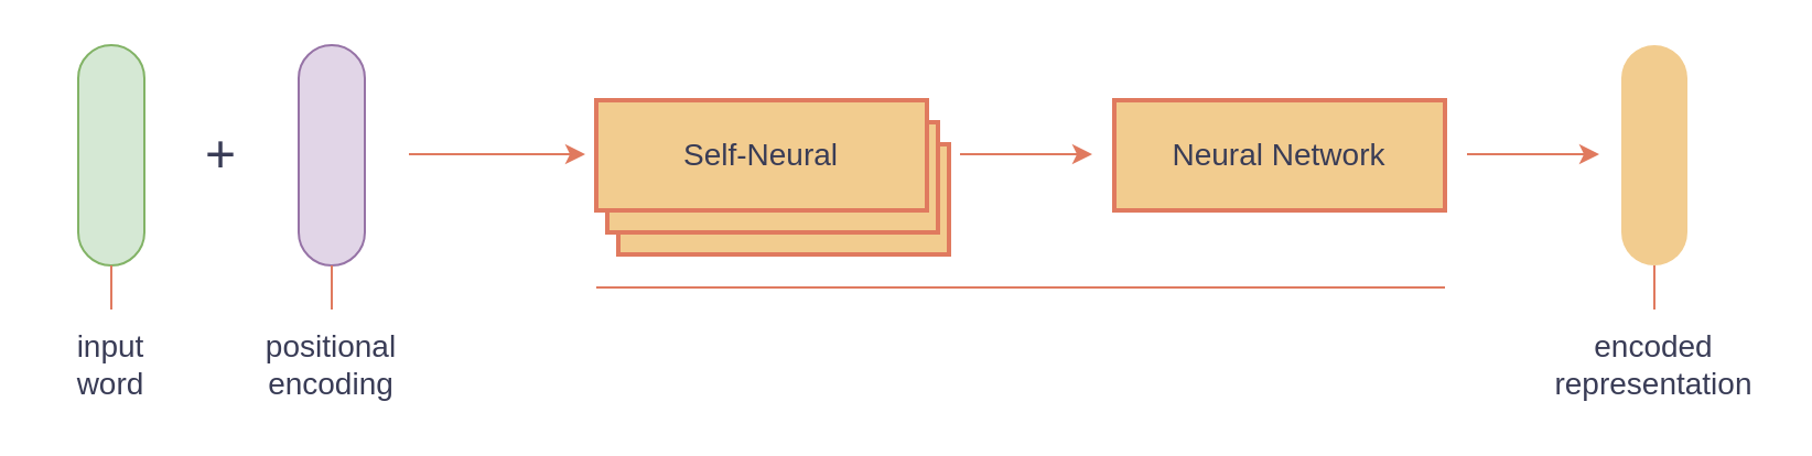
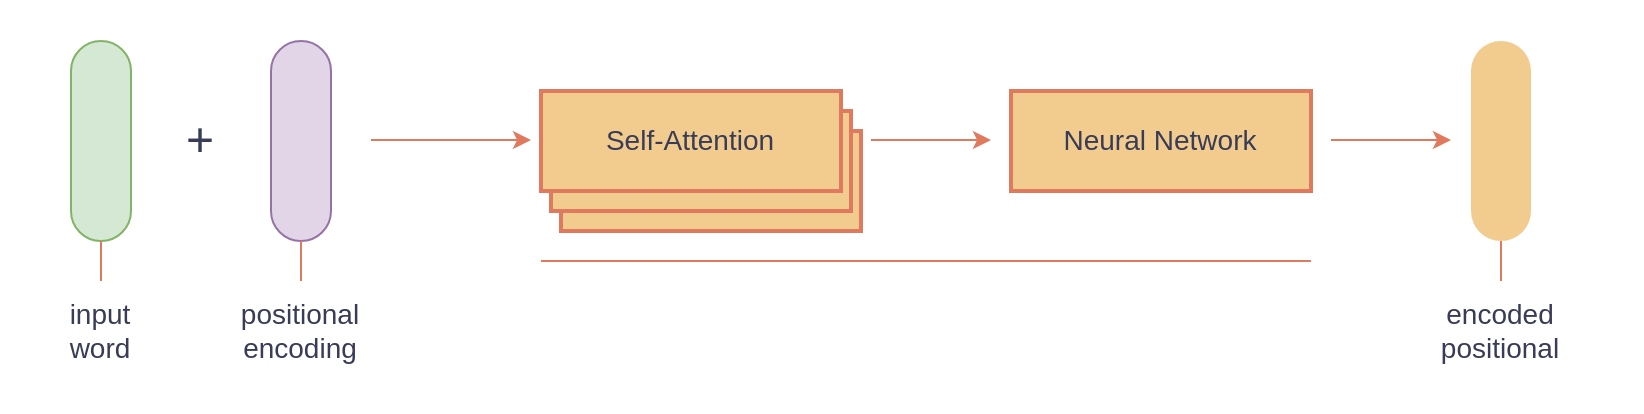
  <mxCell id="0" />
  <mxCell id="1" parent="0" />
  <mxCell id="2" value="" style="shape=rectangle;rounded=1;arcSize=50;whiteSpace=wrap;html=1;fillColor=#d5e8d4;strokeColor=#82b366;labelBackgroundColor=none;" vertex="1" parent="1"><mxGeometry x="35" y="20" width="30" height="100" as="geometry" /></mxCell>
  <mxCell id="3" value="" style="shape=rectangle;rounded=1;arcSize=50;whiteSpace=wrap;html=1;fillColor=#e1d5e7;strokeColor=#9673a6;labelBackgroundColor=none;" vertex="1" parent="1"><mxGeometry x="135" y="20" width="30" height="100" as="geometry" /></mxCell>
  <mxCell id="4" value="+" style="text;html=1;strokeColor=none;fillColor=none;align=center;verticalAlign=middle;whiteSpace=wrap;rounded=0;fontColor=#393C56;fontSize=24;labelBackgroundColor=none;" vertex="1" parent="1"><mxGeometry x="90" y="55" width="20" height="30" as="geometry" /></mxCell>
  <mxCell id="5" value="" style="endArrow=none;html=1;rounded=0;strokeColor=#E07A5F;strokeWidth=1;labelBackgroundColor=none;fontColor=default;" edge="1" parent="1"><mxGeometry width="50" height="50" relative="1" as="geometry"><mxPoint x="50" y="120" as="sourcePoint" /><mxPoint x="50" y="140" as="targetPoint" /></mxGeometry></mxCell>
  <mxCell id="6" value="input&lt;br&gt;word" style="text;html=1;strokeColor=none;fillColor=none;align=center;verticalAlign=middle;whiteSpace=wrap;rounded=0;fontColor=#393C56;fontSize=14;labelBackgroundColor=none;" vertex="1" parent="1"><mxGeometry x="20" y="145" width="60" height="40" as="geometry" /></mxCell>
  <mxCell id="7" value="" style="endArrow=none;html=1;rounded=0;strokeColor=#E07A5F;strokeWidth=1;labelBackgroundColor=none;fontColor=default;" edge="1" parent="1"><mxGeometry width="50" height="50" relative="1" as="geometry"><mxPoint x="150" y="120" as="sourcePoint" /><mxPoint x="150" y="140" as="targetPoint" /></mxGeometry></mxCell>
  <mxCell id="8" value="positional&lt;br&gt;encoding" style="text;html=1;strokeColor=none;fillColor=none;align=center;verticalAlign=middle;whiteSpace=wrap;rounded=0;fontColor=#393C56;fontSize=14;labelBackgroundColor=none;" vertex="1" parent="1"><mxGeometry x="110" y="145" width="80" height="40" as="geometry" /></mxCell>
  <mxCell id="9" value="" style="endArrow=classic;html=1;rounded=0;strokeColor=#E07A5F;strokeWidth=1;labelBackgroundColor=none;fontColor=default;" edge="1" parent="1"><mxGeometry width="50" height="50" relative="1" as="geometry"><mxPoint x="185" y="69.5" as="sourcePoint" /><mxPoint x="265" y="69.5" as="targetPoint" /></mxGeometry></mxCell>
  <mxCell id="10" value="" style="shape=rectangle;whiteSpace=wrap;html=1;fillColor=#F2CC8F;strokeColor=#E07A5F;strokeWidth=2;labelBackgroundColor=none;fontColor=#393C56;" vertex="1" parent="1"><mxGeometry x="280" y="65" width="150" height="50" as="geometry" /></mxCell>
  <mxCell id="11" value="" style="shape=rectangle;whiteSpace=wrap;html=1;fillColor=#F2CC8F;strokeColor=#E07A5F;strokeWidth=2;labelBackgroundColor=none;fontColor=#393C56;" vertex="1" parent="1"><mxGeometry x="275" y="55" width="150" height="50" as="geometry" /></mxCell>
- <mxCell id="12" value="Self-Neural" style="shape=rectangle;whiteSpace=wrap;html=1;fillColor=#F2CC8F;strokeColor=#E07A5F;strokeWidth=2;fontColor=#393C56;fontSize=14;labelBackgroundColor=none;" vertex="1" parent="1"><mxGeometry x="270" y="45" width="150" height="50" as="geometry" /></mxCell>
+ <mxCell id="12" value="Self-Attention" style="shape=rectangle;whiteSpace=wrap;html=1;fillColor=#F2CC8F;strokeColor=#E07A5F;strokeWidth=2;fontColor=#393C56;fontSize=14;labelBackgroundColor=none;" vertex="1" parent="1"><mxGeometry x="270" y="45" width="150" height="50" as="geometry" /></mxCell>
  <mxCell id="13" value="" style="endArrow=classic;html=1;rounded=0;strokeColor=#E07A5F;strokeWidth=1;labelBackgroundColor=none;fontColor=default;" edge="1" parent="1"><mxGeometry width="50" height="50" relative="1" as="geometry"><mxPoint x="435" y="69.5" as="sourcePoint" /><mxPoint x="495" y="69.5" as="targetPoint" /></mxGeometry></mxCell>
  <mxCell id="14" value="Neural Network" style="shape=rectangle;whiteSpace=wrap;html=1;fillColor=#F2CC8F;strokeColor=#E07A5F;strokeWidth=2;fontColor=#393C56;fontSize=14;labelBackgroundColor=none;" vertex="1" parent="1"><mxGeometry x="505" y="45" width="150" height="50" as="geometry" /></mxCell>
  <mxCell id="15" value="" style="endArrow=classic;html=1;rounded=0;strokeColor=#E07A5F;strokeWidth=1;labelBackgroundColor=none;fontColor=default;" edge="1" parent="1"><mxGeometry width="50" height="50" relative="1" as="geometry"><mxPoint x="665" y="69.5" as="sourcePoint" /><mxPoint x="725" y="69.5" as="targetPoint" /></mxGeometry></mxCell>
  <mxCell id="16" value="" style="shape=rectangle;rounded=1;arcSize=50;whiteSpace=wrap;html=1;fillColor=#F2CC8F;strokeColor=none;labelBackgroundColor=none;fontColor=#393C56;" vertex="1" parent="1"><mxGeometry x="735" y="20" width="30" height="100" as="geometry" /></mxCell>
  <mxCell id="17" value="" style="endArrow=none;html=1;rounded=0;strokeColor=#E07A5F;strokeWidth=1;labelBackgroundColor=none;fontColor=default;" edge="1" parent="1"><mxGeometry width="50" height="50" relative="1" as="geometry"><mxPoint x="750" y="120" as="sourcePoint" /><mxPoint x="750" y="140" as="targetPoint" /></mxGeometry></mxCell>
- <mxCell id="18" value="encoded&lt;br&gt;representation" style="text;html=1;strokeColor=none;fillColor=none;align=center;verticalAlign=middle;whiteSpace=wrap;rounded=0;fontColor=#393C56;fontSize=14;labelBackgroundColor=none;" vertex="1" parent="1"><mxGeometry x="700" y="145" width="100" height="40" as="geometry" /></mxCell>
+ <mxCell id="18" value="encoded&lt;br&gt;positional" style="text;html=1;strokeColor=none;fillColor=none;align=center;verticalAlign=middle;whiteSpace=wrap;rounded=0;fontColor=#393C56;fontSize=14;labelBackgroundColor=none;" vertex="1" parent="1"><mxGeometry x="700" y="145" width="100" height="40" as="geometry" /></mxCell>
  <mxCell id="19" value="" style="endArrow=none;html=1;rounded=0;strokeColor=#E07A5F;strokeWidth=1;labelBackgroundColor=none;fontColor=default;" edge="1" parent="1"><mxGeometry width="50" height="50" relative="1" as="geometry"><mxPoint x="270" y="130" as="sourcePoint" /><mxPoint x="655" y="130" as="targetPoint" /></mxGeometry></mxCell>
